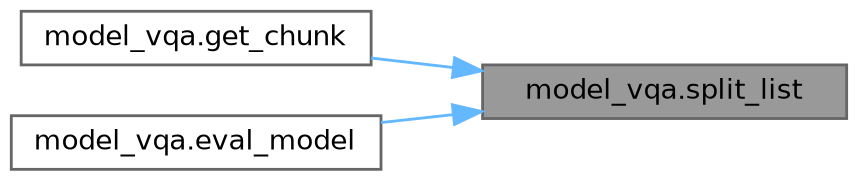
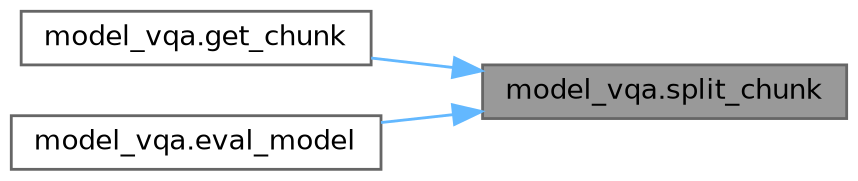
  digraph {
    rankdir=RL
    node [color=grey40 fillcolor=white fontname=Helvetica fontsize=10 shape=box style=filled]
    edge [color=steelblue1 dir=back fontname=Helvetica fontsize=10 labelfontname=Helvetica labelfontsize=10 style=solid]
-   n1 [color=gray40 fillcolor=grey60 fontcolor=black height=0.2 label="model_vqa.split_list" width=0.4]
+   n1 [color=gray40 fillcolor=grey60 fontcolor=black height=0.2 label="model_vqa.split_chunk" width=0.4]
    n2 [height=0.2 label="model_vqa.get_chunk" width=0.4]
    n3 [height=0.2 label="model_vqa.eval_model" width=0.4]
    n1 -> n2
    n1 -> n3
  }
